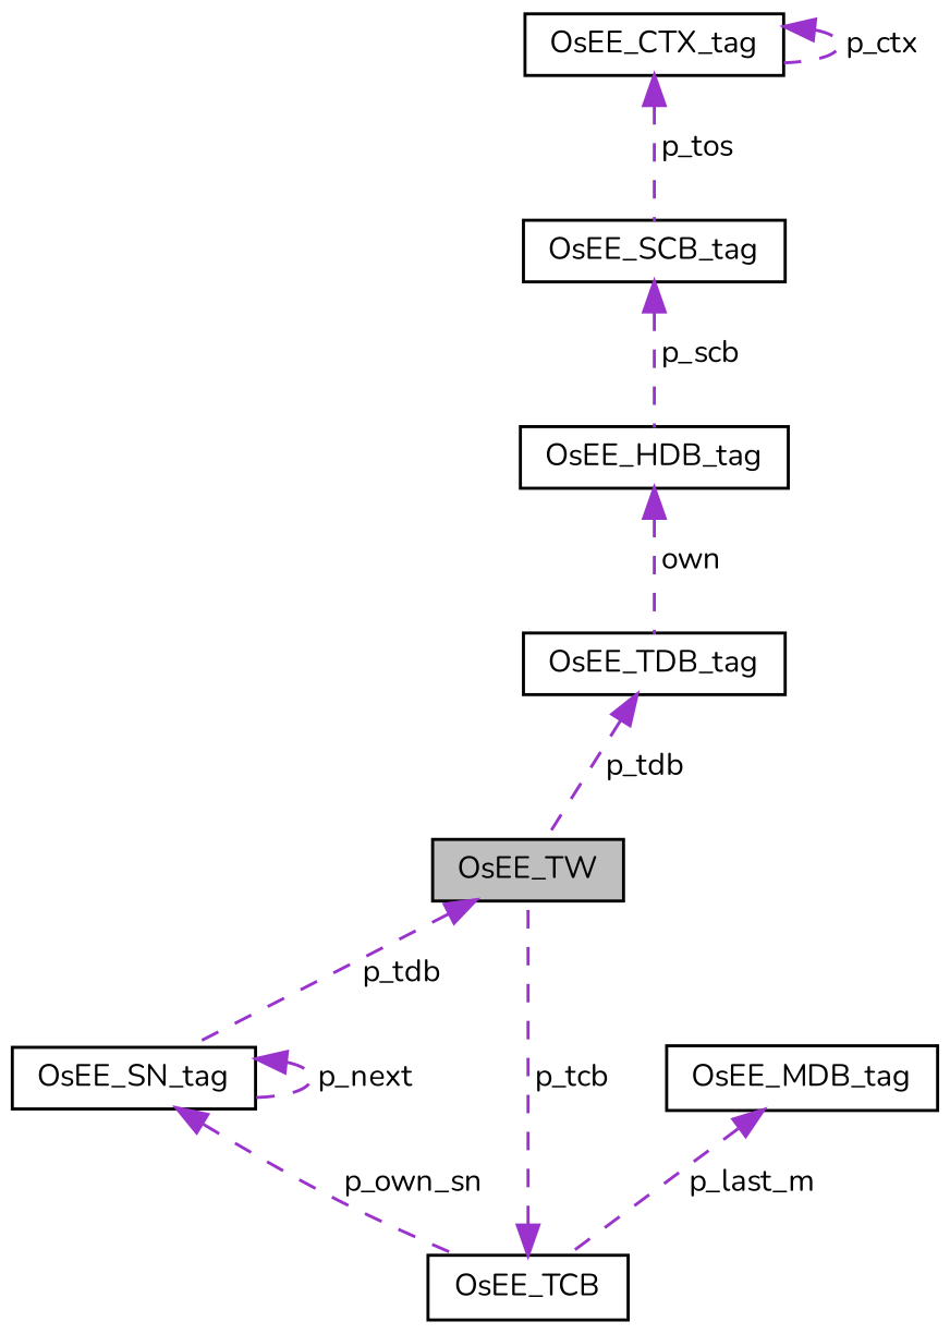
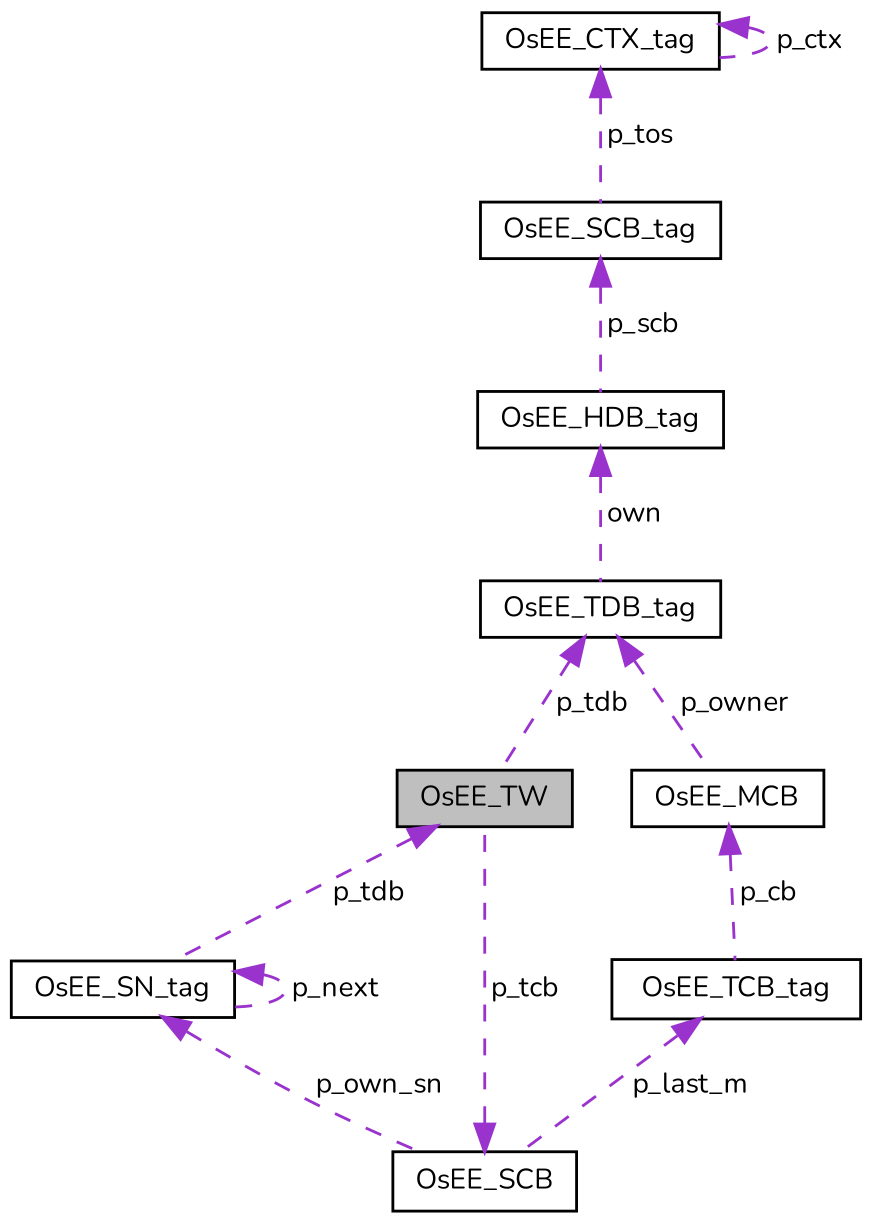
  digraph {
    fontname=Nunito
    node [color=black fillcolor=white fontname=Nunito fontsize=10 shape=record style=filled]
    edge [color=darkorchid3 dir=back fontname=Nunito fontsize=10 labelfontname=Helvetica labelfontsize=10 style=dashed]
    n1 [fillcolor=grey75 fontcolor=black height=0.2 label=OsEE_TW width=0.4]
    n2 [height=0.2 label=OsEE_SN_tag width=0.4]
    n3 [height=0.2 label=OsEE_TDB_tag width=0.4]
-   n5 [height=0.2 label=OsEE_TCB width=0.4]
-   n6 [height=0.2 label=OsEE_MDB_tag width=0.4]
+   n4 [height=0.2 label=OsEE_MCB width=0.4]
+   n5 [height=0.2 label=OsEE_SCB width=0.4]
+   n6 [height=0.2 label=OsEE_TCB_tag width=0.4]
    n7 [height=0.2 label=OsEE_HDB_tag width=0.4]
    n8 [height=0.2 label=OsEE_SCB_tag width=0.4]
    n9 [height=0.2 label=OsEE_CTX_tag width=0.4]
    n1 -> n2 [label=" p_tdb"]
    n2 -> n2 [label=" p_next"]
    n2 -> n5 [label=" p_own_sn"]
    n3 -> n1 [label=" p_tdb"]
+   n3 -> n4 [label=" p_owner"]
+   n4 -> n6 [label=" p_cb"]
    n5 -> n1 [label=" p_tcb"]
    n6 -> n5 [label=" p_last_m"]
    n7 -> n3 [label=" own"]
    n8 -> n7 [label=" p_scb"]
    n9 -> n8 [label=" p_tos"]
    n9 -> n9 [label=" p_ctx"]
  }
